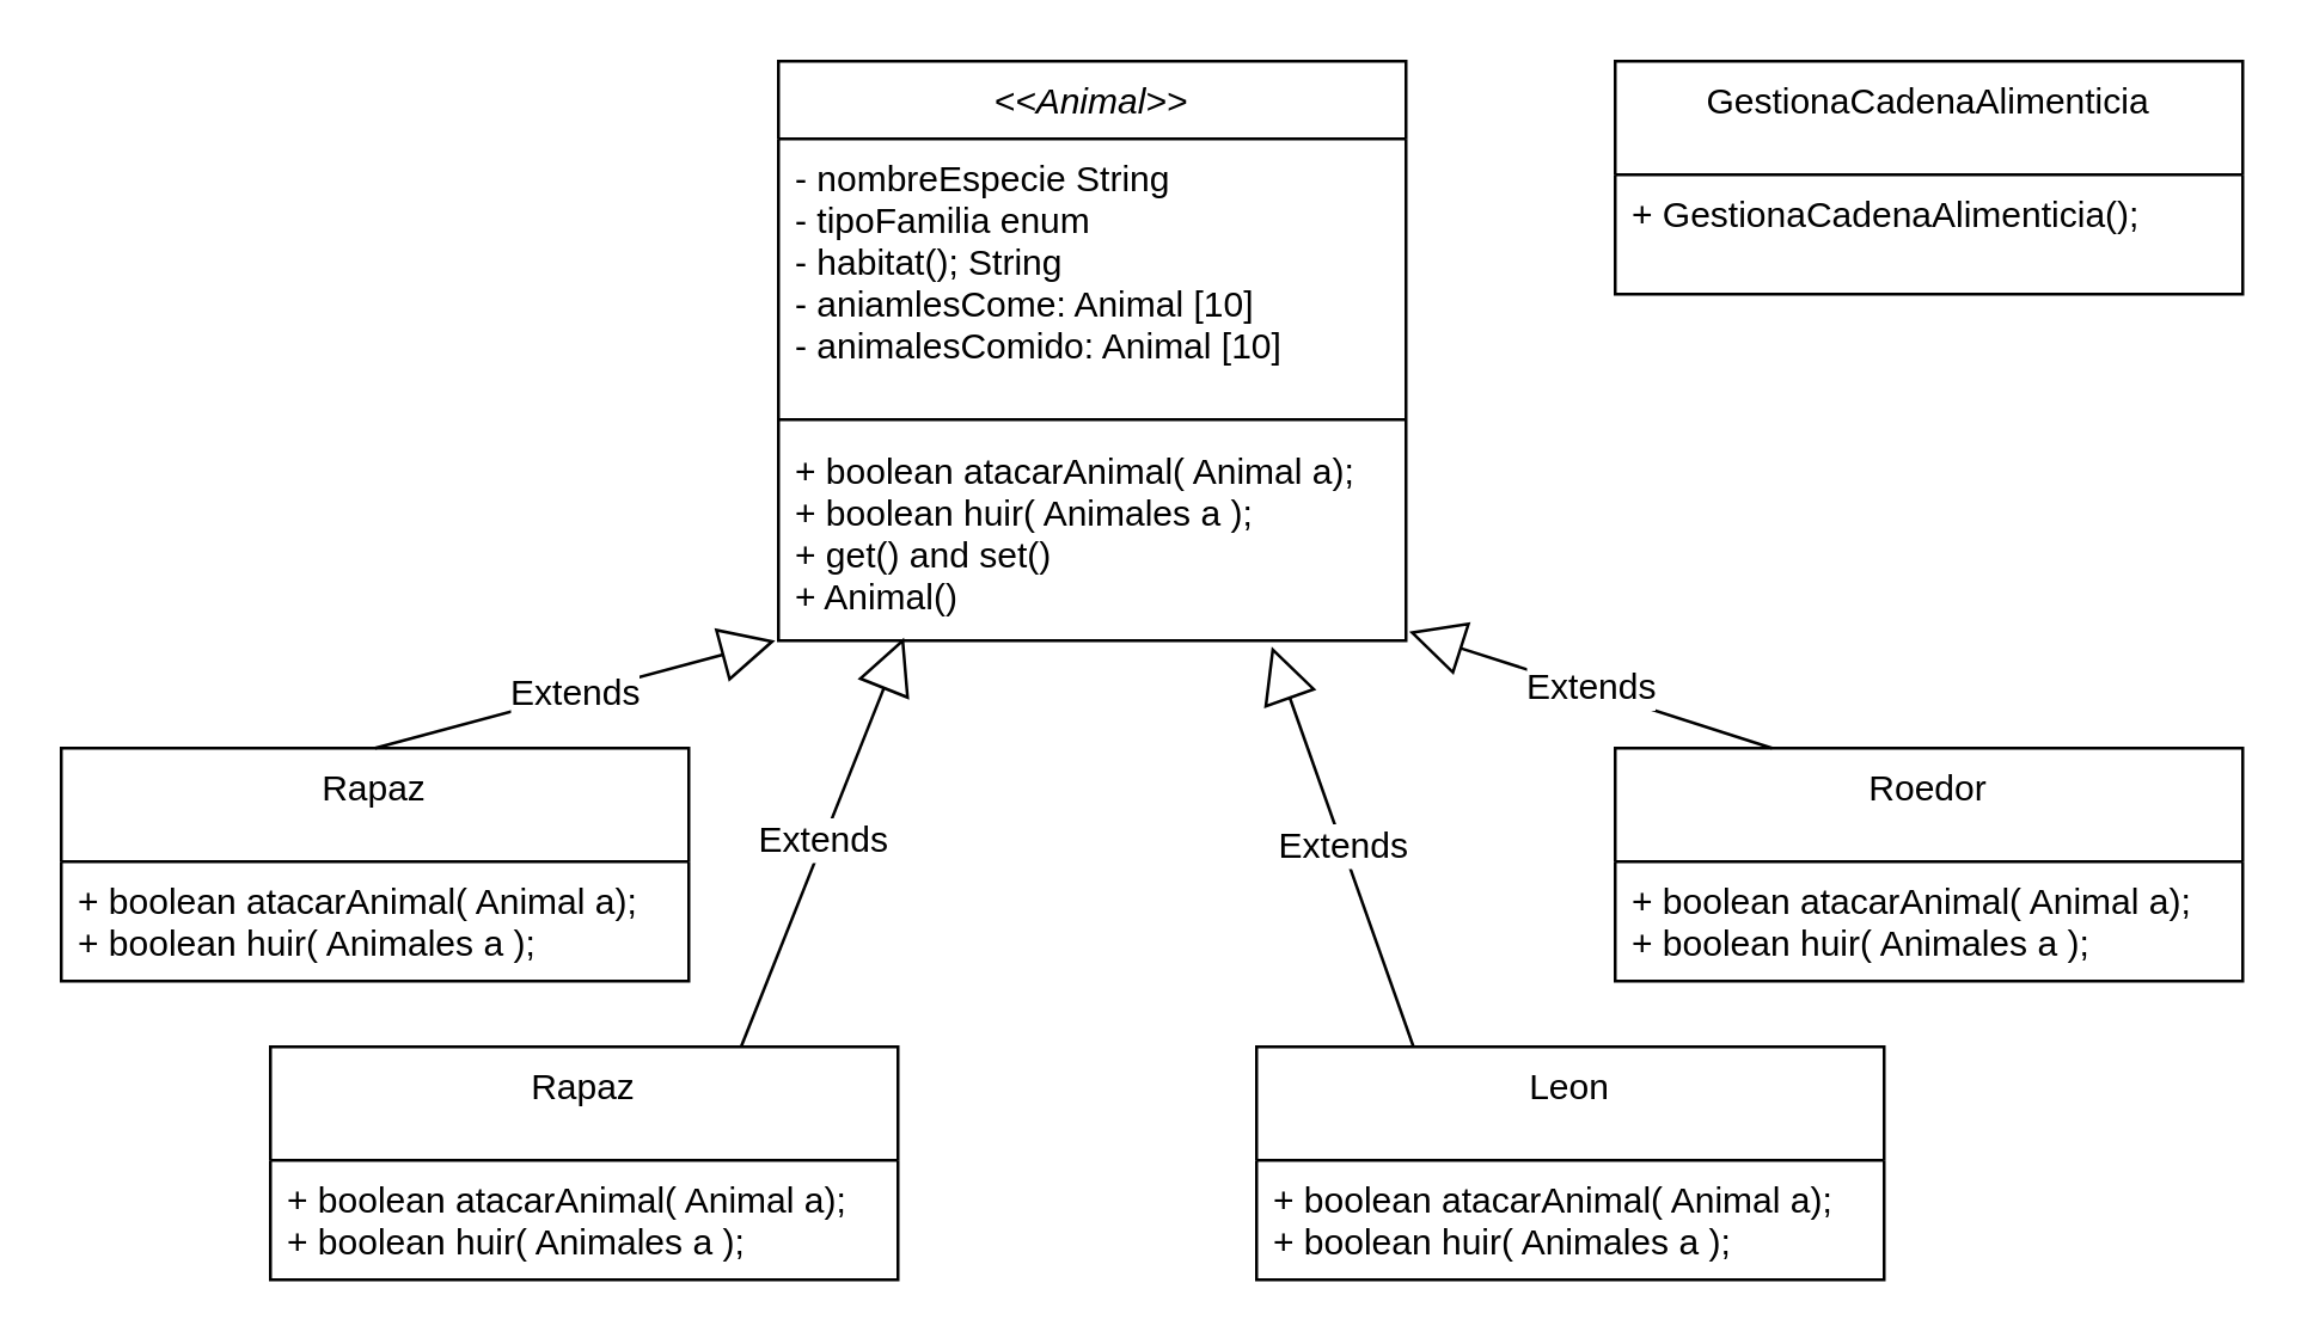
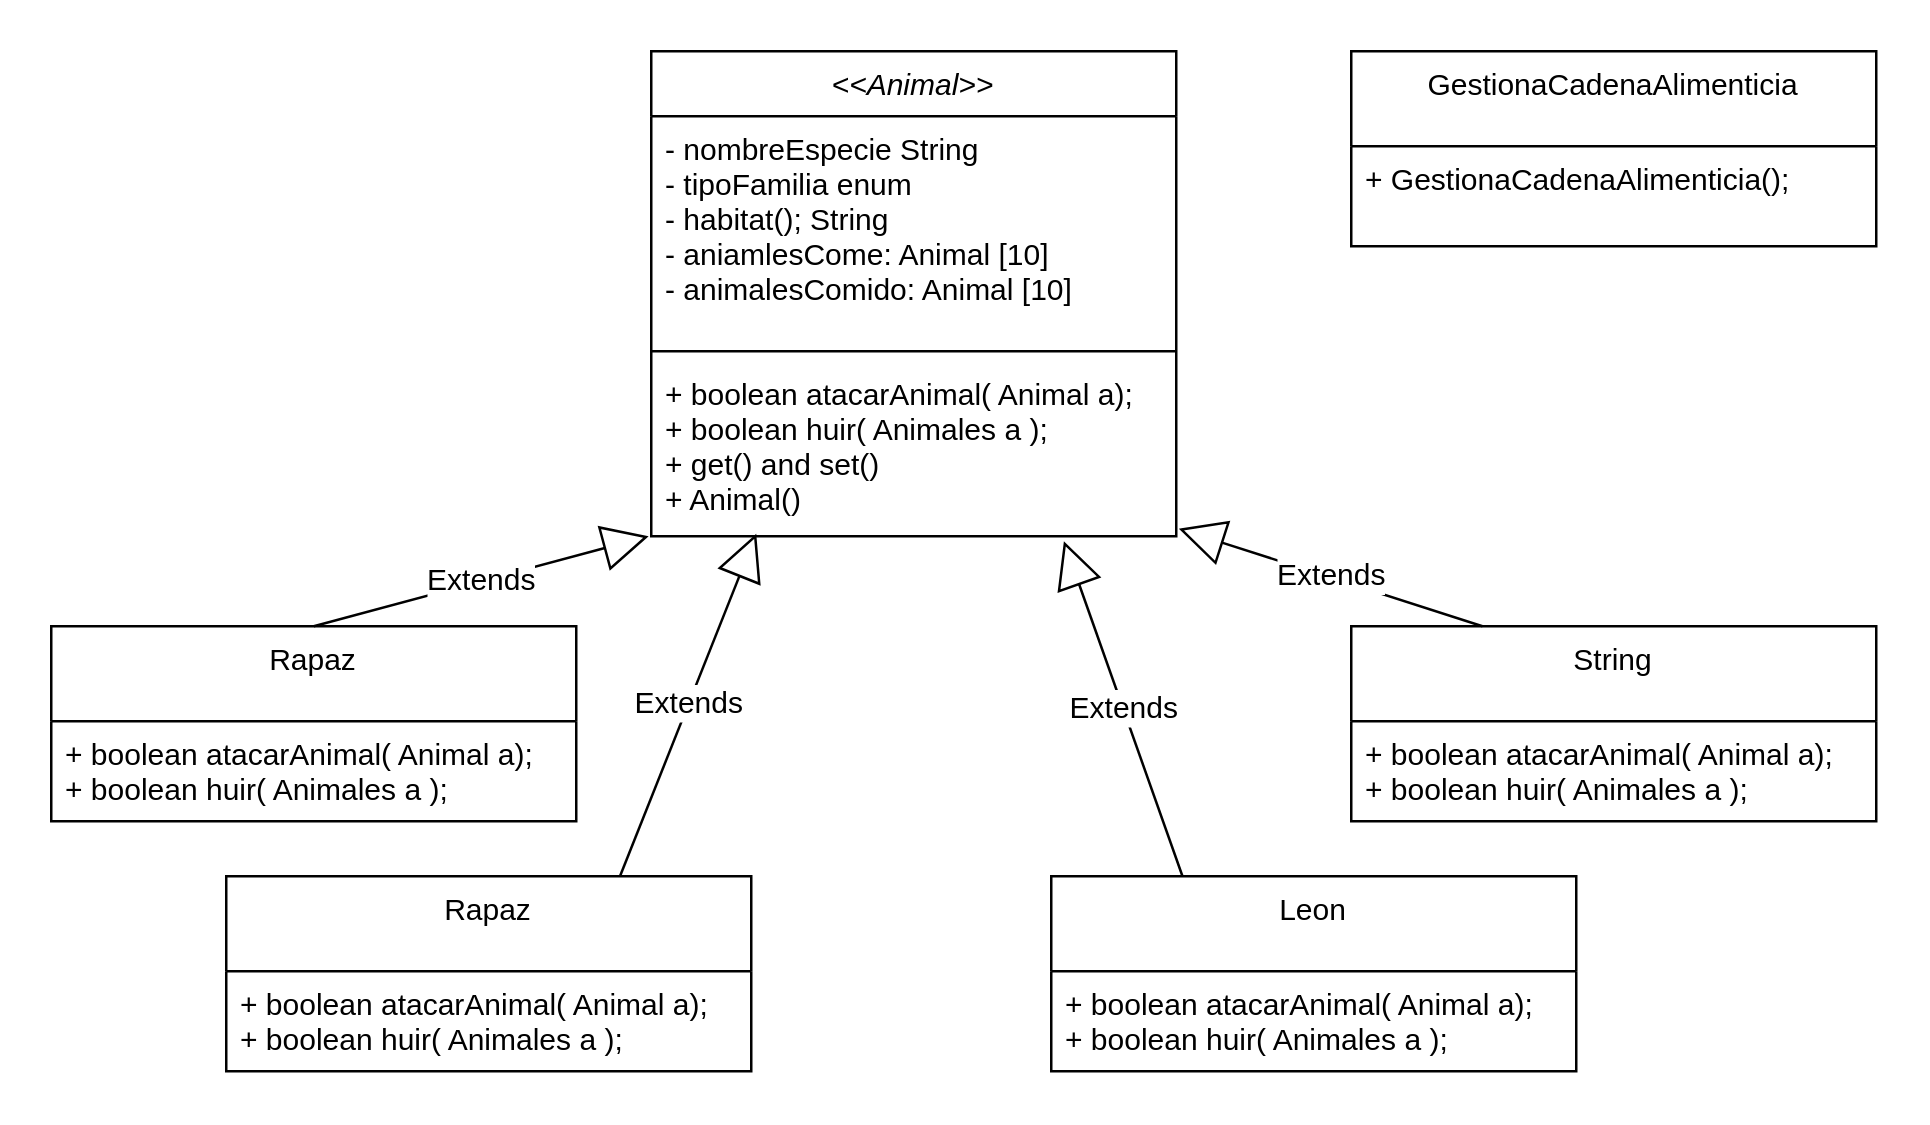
  <mxCell id="0" />
  <mxCell id="1" parent="0" />
  <mxCell id="2" value="&lt;&lt;Animal&gt;&gt;" style="swimlane;fontStyle=2;align=center;verticalAlign=top;childLayout=stackLayout;horizontal=1;startSize=26;horizontalStack=0;resizeParent=1;resizeLast=0;collapsible=1;marginBottom=0;rounded=0;shadow=0;strokeWidth=1;autosize=1;" parent="1" vertex="1"><mxGeometry x="260" y="20" width="210" height="194" as="geometry"><mxRectangle x="230" y="140" width="160" height="26" as="alternateBounds" /></mxGeometry></mxCell>
  <mxCell id="3" value="- nombreEspecie String&#10;- tipoFamilia enum&#10;- habitat(); String &#10;- aniamlesCome: Animal [10]&#10;- animalesComido: Animal [10] " style="text;align=left;verticalAlign=top;spacingLeft=4;spacingRight=4;overflow=hidden;rotatable=0;points=[[0,0.5],[1,0.5]];portConstraint=eastwest;autosize=1;" parent="2" vertex="1"><mxGeometry y="26" width="210" height="90" as="geometry" /></mxCell>
  <mxCell id="4" value="" style="line;html=1;strokeWidth=1;align=left;verticalAlign=middle;spacingTop=-1;spacingLeft=3;spacingRight=3;rotatable=0;labelPosition=right;points=[];portConstraint=eastwest;autosize=1;" parent="2" vertex="1"><mxGeometry y="116" width="210" height="8" as="geometry" /></mxCell>
  <mxCell id="5" value="+ boolean atacarAnimal( Animal a);&#10;+ boolean huir( Animales a );&#10;+ get() and set()&#10;+ Animal()" style="text;align=left;verticalAlign=top;spacingLeft=4;spacingRight=4;overflow=hidden;rotatable=0;points=[[0,0.5],[1,0.5]];portConstraint=eastwest;autosize=1;" parent="2" vertex="1"><mxGeometry y="124" width="210" height="70" as="geometry" /></mxCell>
  <mxCell id="6" value="Rapaz" style="swimlane;fontStyle=0;align=center;verticalAlign=top;childLayout=stackLayout;horizontal=1;startSize=38;horizontalStack=0;resizeParent=1;resizeLast=0;collapsible=1;marginBottom=0;rounded=0;shadow=0;strokeWidth=1;autosize=1;" parent="1" vertex="1"><mxGeometry x="20" y="250" width="210" height="78" as="geometry"><mxRectangle x="130" y="380" width="160" height="26" as="alternateBounds" /></mxGeometry></mxCell>
  <mxCell id="7" value="+ boolean atacarAnimal( Animal a);&#10;+ boolean huir( Animales a );" style="text;align=left;verticalAlign=top;spacingLeft=4;spacingRight=4;overflow=hidden;rotatable=0;points=[[0,0.5],[1,0.5]];portConstraint=eastwest;autosize=1;" parent="6" vertex="1"><mxGeometry y="38" width="210" height="40" as="geometry" /></mxCell>
  <mxCell id="8" value="Leon" style="swimlane;fontStyle=0;align=center;verticalAlign=top;childLayout=stackLayout;horizontal=1;startSize=38;horizontalStack=0;resizeParent=1;resizeLast=0;collapsible=1;marginBottom=0;rounded=0;shadow=0;strokeWidth=1;autosize=1;" vertex="1" parent="1"><mxGeometry x="420" y="350" width="210" height="78" as="geometry"><mxRectangle x="130" y="380" width="160" height="26" as="alternateBounds" /></mxGeometry></mxCell>
  <mxCell id="9" value="+ boolean atacarAnimal( Animal a);&#10;+ boolean huir( Animales a );" style="text;align=left;verticalAlign=top;spacingLeft=4;spacingRight=4;overflow=hidden;rotatable=0;points=[[0,0.5],[1,0.5]];portConstraint=eastwest;autosize=1;" vertex="1" parent="8"><mxGeometry y="38" width="210" height="40" as="geometry" /></mxCell>
- <mxCell id="10" value="Roedor" style="swimlane;fontStyle=0;align=center;verticalAlign=top;childLayout=stackLayout;horizontal=1;startSize=38;horizontalStack=0;resizeParent=1;resizeLast=0;collapsible=1;marginBottom=0;rounded=0;shadow=0;strokeWidth=1;autosize=1;" vertex="1" parent="1"><mxGeometry x="540" y="250" width="210" height="78" as="geometry"><mxRectangle x="130" y="380" width="160" height="26" as="alternateBounds" /></mxGeometry></mxCell>
+ <mxCell id="10" value="String" style="swimlane;fontStyle=0;align=center;verticalAlign=top;childLayout=stackLayout;horizontal=1;startSize=38;horizontalStack=0;resizeParent=1;resizeLast=0;collapsible=1;marginBottom=0;rounded=0;shadow=0;strokeWidth=1;autosize=1;" vertex="1" parent="1"><mxGeometry x="540" y="250" width="210" height="78" as="geometry"><mxRectangle x="130" y="380" width="160" height="26" as="alternateBounds" /></mxGeometry></mxCell>
  <mxCell id="11" value="+ boolean atacarAnimal( Animal a);&#10;+ boolean huir( Animales a );" style="text;align=left;verticalAlign=top;spacingLeft=4;spacingRight=4;overflow=hidden;rotatable=0;points=[[0,0.5],[1,0.5]];portConstraint=eastwest;autosize=1;" vertex="1" parent="10"><mxGeometry y="38" width="210" height="40" as="geometry" /></mxCell>
  <mxCell id="12" value="Rapaz" style="swimlane;fontStyle=0;align=center;verticalAlign=top;childLayout=stackLayout;horizontal=1;startSize=38;horizontalStack=0;resizeParent=1;resizeLast=0;collapsible=1;marginBottom=0;rounded=0;shadow=0;strokeWidth=1;autosize=1;" vertex="1" parent="1"><mxGeometry x="90" y="350" width="210" height="78" as="geometry"><mxRectangle x="130" y="380" width="160" height="26" as="alternateBounds" /></mxGeometry></mxCell>
  <mxCell id="13" value="+ boolean atacarAnimal( Animal a);&#10;+ boolean huir( Animales a );" style="text;align=left;verticalAlign=top;spacingLeft=4;spacingRight=4;overflow=hidden;rotatable=0;points=[[0,0.5],[1,0.5]];portConstraint=eastwest;autosize=1;" vertex="1" parent="12"><mxGeometry y="38" width="210" height="40" as="geometry" /></mxCell>
  <mxCell id="14" value="GestionaCadenaAlimenticia" style="swimlane;fontStyle=0;align=center;verticalAlign=top;childLayout=stackLayout;horizontal=1;startSize=38;horizontalStack=0;resizeParent=1;resizeLast=0;collapsible=1;marginBottom=0;rounded=0;shadow=0;strokeWidth=1;autosize=1;" vertex="1" parent="1"><mxGeometry x="540" y="20" width="210" height="78" as="geometry"><mxRectangle x="130" y="380" width="160" height="26" as="alternateBounds" /></mxGeometry></mxCell>
  <mxCell id="15" value="+ GestionaCadenaAlimenticia();" style="text;align=left;verticalAlign=top;spacingLeft=4;spacingRight=4;overflow=hidden;rotatable=0;points=[[0,0.5],[1,0.5]];portConstraint=eastwest;autosize=1;" vertex="1" parent="14"><mxGeometry y="38" width="210" height="22" as="geometry" /></mxCell>
  <mxCell id="16" value="Extends" style="endArrow=block;endSize=16;endFill=0;html=1;rounded=0;fontSize=12;curved=1;exitX=0.5;exitY=0;exitDx=0;exitDy=0;entryX=-0.005;entryY=1;entryDx=0;entryDy=0;entryPerimeter=0;" edge="1" parent="1" source="6" target="5"><mxGeometry width="160" relative="1" as="geometry"><mxPoint x="110" y="220" as="sourcePoint" /><mxPoint x="270" y="220" as="targetPoint" /></mxGeometry></mxCell>
  <mxCell id="17" value="Extends" style="endArrow=block;endSize=16;endFill=0;html=1;rounded=0;fontSize=12;curved=1;exitX=0.75;exitY=0;exitDx=0;exitDy=0;entryX=0.2;entryY=0.986;entryDx=0;entryDy=0;entryPerimeter=0;" edge="1" parent="1" source="12" target="5"><mxGeometry width="160" relative="1" as="geometry"><mxPoint x="135" y="260" as="sourcePoint" /><mxPoint x="269" y="224" as="targetPoint" /></mxGeometry></mxCell>
  <mxCell id="18" value="Extends" style="endArrow=block;endSize=16;endFill=0;html=1;rounded=0;fontSize=12;curved=1;exitX=0.25;exitY=0;exitDx=0;exitDy=0;entryX=0.786;entryY=1.029;entryDx=0;entryDy=0;entryPerimeter=0;" edge="1" parent="1" source="8" target="5"><mxGeometry width="160" relative="1" as="geometry"><mxPoint x="145" y="270" as="sourcePoint" /><mxPoint x="279" y="234" as="targetPoint" /></mxGeometry></mxCell>
  <mxCell id="19" value="Extends" style="endArrow=block;endSize=16;endFill=0;html=1;rounded=0;fontSize=12;curved=1;exitX=0.25;exitY=0;exitDx=0;exitDy=0;entryX=1.005;entryY=0.957;entryDx=0;entryDy=0;entryPerimeter=0;" edge="1" parent="1" source="10" target="5"><mxGeometry width="160" relative="1" as="geometry"><mxPoint x="155" y="280" as="sourcePoint" /><mxPoint x="289" y="244" as="targetPoint" /></mxGeometry></mxCell>
